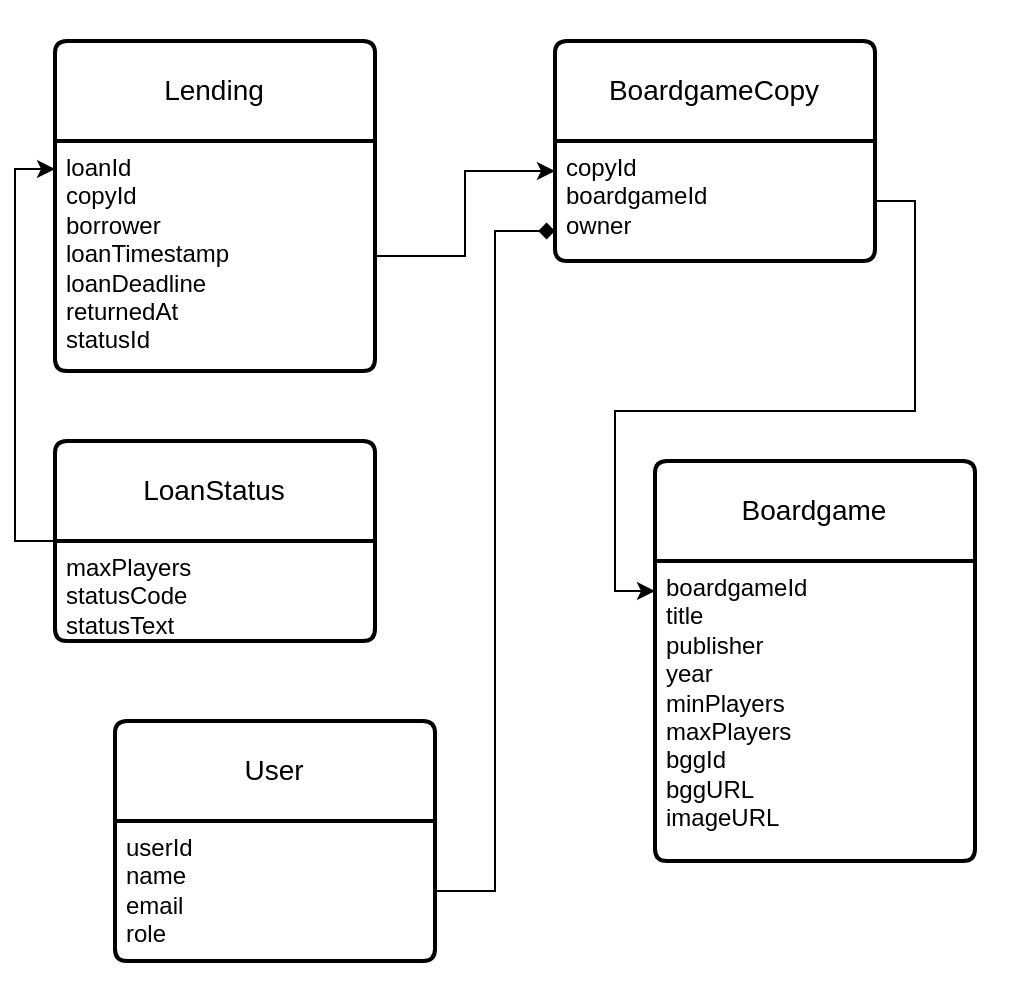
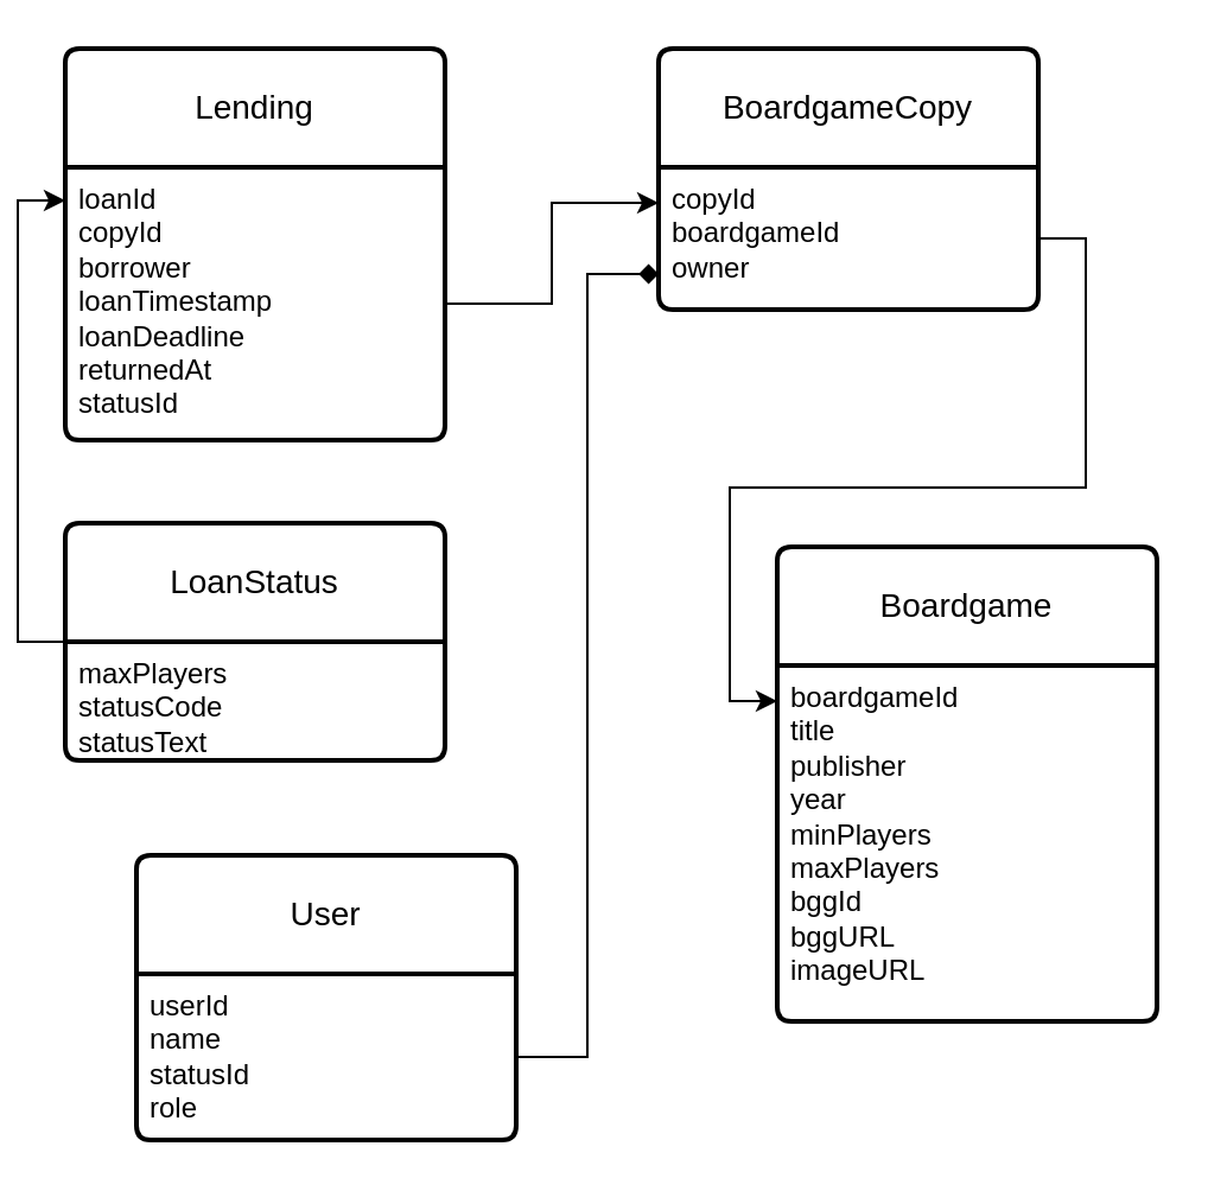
  <mxCell id="0" />
  <mxCell id="1" parent="0" />
  <mxCell id="2" value="User" style="swimlane;childLayout=stackLayout;horizontal=1;startSize=50;horizontalStack=0;rounded=1;fontSize=14;fontStyle=0;strokeWidth=2;resizeParent=0;resizeLast=1;shadow=0;dashed=0;align=center;arcSize=4;whiteSpace=wrap;html=1;" vertex="1" parent="1"><mxGeometry x="50" y="360" width="160" height="120" as="geometry" /></mxCell>
- <mxCell id="3" value="userId&lt;br&gt;name&lt;div&gt;email&lt;br&gt;&lt;div&gt;role&lt;/div&gt;&lt;/div&gt;" style="align=left;strokeColor=none;fillColor=none;spacingLeft=4;spacingRight=4;fontSize=12;verticalAlign=top;resizable=0;rotatable=0;part=1;html=1;whiteSpace=wrap;" vertex="1" parent="2"><mxGeometry y="50" width="160" height="70" as="geometry" /></mxCell>
+ <mxCell id="3" value="userId&lt;br&gt;name&lt;div&gt;statusId&lt;br&gt;&lt;div&gt;role&lt;/div&gt;&lt;/div&gt;" style="align=left;strokeColor=none;fillColor=none;spacingLeft=4;spacingRight=4;fontSize=12;verticalAlign=top;resizable=0;rotatable=0;part=1;html=1;whiteSpace=wrap;" vertex="1" parent="2"><mxGeometry y="50" width="160" height="70" as="geometry" /></mxCell>
  <mxCell id="4" value="Boardgame" style="swimlane;childLayout=stackLayout;horizontal=1;startSize=50;horizontalStack=0;rounded=1;fontSize=14;fontStyle=0;strokeWidth=2;resizeParent=0;resizeLast=1;shadow=0;dashed=0;align=center;arcSize=4;whiteSpace=wrap;html=1;" vertex="1" parent="1"><mxGeometry x="320" y="230" width="160" height="200" as="geometry" /></mxCell>
  <mxCell id="5" value="boardgameId&lt;div&gt;title&lt;div&gt;publisher&lt;br&gt;&lt;div&gt;year&lt;/div&gt;&lt;/div&gt;&lt;/div&gt;&lt;div&gt;minPlayers&lt;/div&gt;&lt;div&gt;maxPlayers&lt;/div&gt;&lt;div&gt;bggId&lt;/div&gt;&lt;div&gt;bggURL&lt;/div&gt;&lt;div&gt;imageURL&lt;/div&gt;" style="align=left;strokeColor=none;fillColor=none;spacingLeft=4;spacingRight=4;fontSize=12;verticalAlign=top;resizable=0;rotatable=0;part=1;html=1;whiteSpace=wrap;" vertex="1" parent="4"><mxGeometry y="50" width="160" height="150" as="geometry" /></mxCell>
  <mxCell id="6" value="BoardgameCopy" style="swimlane;childLayout=stackLayout;horizontal=1;startSize=50;horizontalStack=0;rounded=1;fontSize=14;fontStyle=0;strokeWidth=2;resizeParent=0;resizeLast=1;shadow=0;dashed=0;align=center;arcSize=4;whiteSpace=wrap;html=1;" vertex="1" parent="1"><mxGeometry x="270" y="20" width="160" height="110" as="geometry" /></mxCell>
  <mxCell id="7" value="copyId&lt;div&gt;boardgameId&lt;div&gt;owner&lt;/div&gt;&lt;/div&gt;" style="align=left;strokeColor=none;fillColor=none;spacingLeft=4;spacingRight=4;fontSize=12;verticalAlign=top;resizable=0;rotatable=0;part=1;html=1;whiteSpace=wrap;" vertex="1" parent="6"><mxGeometry y="50" width="160" height="60" as="geometry" /></mxCell>
  <mxCell id="8" value="Lending" style="swimlane;childLayout=stackLayout;horizontal=1;startSize=50;horizontalStack=0;rounded=1;fontSize=14;fontStyle=0;strokeWidth=2;resizeParent=0;resizeLast=1;shadow=0;dashed=0;align=center;arcSize=4;whiteSpace=wrap;html=1;" vertex="1" parent="1"><mxGeometry x="20" y="20" width="160" height="165" as="geometry" /></mxCell>
  <mxCell id="9" value="loanId&lt;div&gt;copyId&lt;/div&gt;&lt;div&gt;borrower&lt;/div&gt;&lt;div&gt;loanTimestamp&lt;/div&gt;&lt;div&gt;loanDeadline&lt;/div&gt;&lt;div&gt;returnedAt&lt;/div&gt;&lt;div&gt;statusId&lt;/div&gt;" style="align=left;strokeColor=none;fillColor=none;spacingLeft=4;spacingRight=4;fontSize=12;verticalAlign=top;resizable=0;rotatable=0;part=1;html=1;whiteSpace=wrap;" vertex="1" parent="8"><mxGeometry y="50" width="160" height="115" as="geometry" /></mxCell>
  <mxCell id="10" style="edgeStyle=orthogonalEdgeStyle;rounded=0;orthogonalLoop=1;jettySize=auto;html=1;entryX=0;entryY=0.75;entryDx=0;entryDy=0;endArrow=diamond;" edge="1" parent="1" source="3" target="7"><mxGeometry relative="1" as="geometry" /></mxCell>
  <mxCell id="11" value="LoanStatus" style="swimlane;childLayout=stackLayout;horizontal=1;startSize=50;horizontalStack=0;rounded=1;fontSize=14;fontStyle=0;strokeWidth=2;resizeParent=0;resizeLast=1;shadow=0;dashed=0;align=center;arcSize=4;whiteSpace=wrap;html=1;" vertex="1" parent="1"><mxGeometry x="20" y="220" width="160" height="100" as="geometry" /></mxCell>
  <mxCell id="12" value="maxPlayers&lt;div&gt;statusCode&lt;/div&gt;&lt;div&gt;statusText&lt;/div&gt;&lt;div&gt;&lt;br&gt;&lt;/div&gt;" style="align=left;strokeColor=none;fillColor=none;spacingLeft=4;spacingRight=4;fontSize=12;verticalAlign=top;resizable=0;rotatable=0;part=1;html=1;whiteSpace=wrap;" vertex="1" parent="11"><mxGeometry y="50" width="160" height="50" as="geometry" /></mxCell>
  <mxCell id="13" style="edgeStyle=orthogonalEdgeStyle;rounded=0;orthogonalLoop=1;jettySize=auto;html=1;entryX=0;entryY=0.25;entryDx=0;entryDy=0;" edge="1" parent="1" source="9" target="7"><mxGeometry relative="1" as="geometry" /></mxCell>
  <mxCell id="14" style="edgeStyle=orthogonalEdgeStyle;rounded=0;orthogonalLoop=1;jettySize=auto;html=1;exitX=1;exitY=0.5;exitDx=0;exitDy=0;entryX=0;entryY=0.1;entryDx=0;entryDy=0;entryPerimeter=0;" edge="1" parent="1" source="7" target="5"><mxGeometry relative="1" as="geometry" /></mxCell>
  <mxCell id="15" style="edgeStyle=orthogonalEdgeStyle;rounded=0;orthogonalLoop=1;jettySize=auto;html=1;entryX=0;entryY=0.122;entryDx=0;entryDy=0;entryPerimeter=0;exitX=0;exitY=0.5;exitDx=0;exitDy=0;" edge="1" parent="1" source="11" target="9"><mxGeometry relative="1" as="geometry" /></mxCell>
